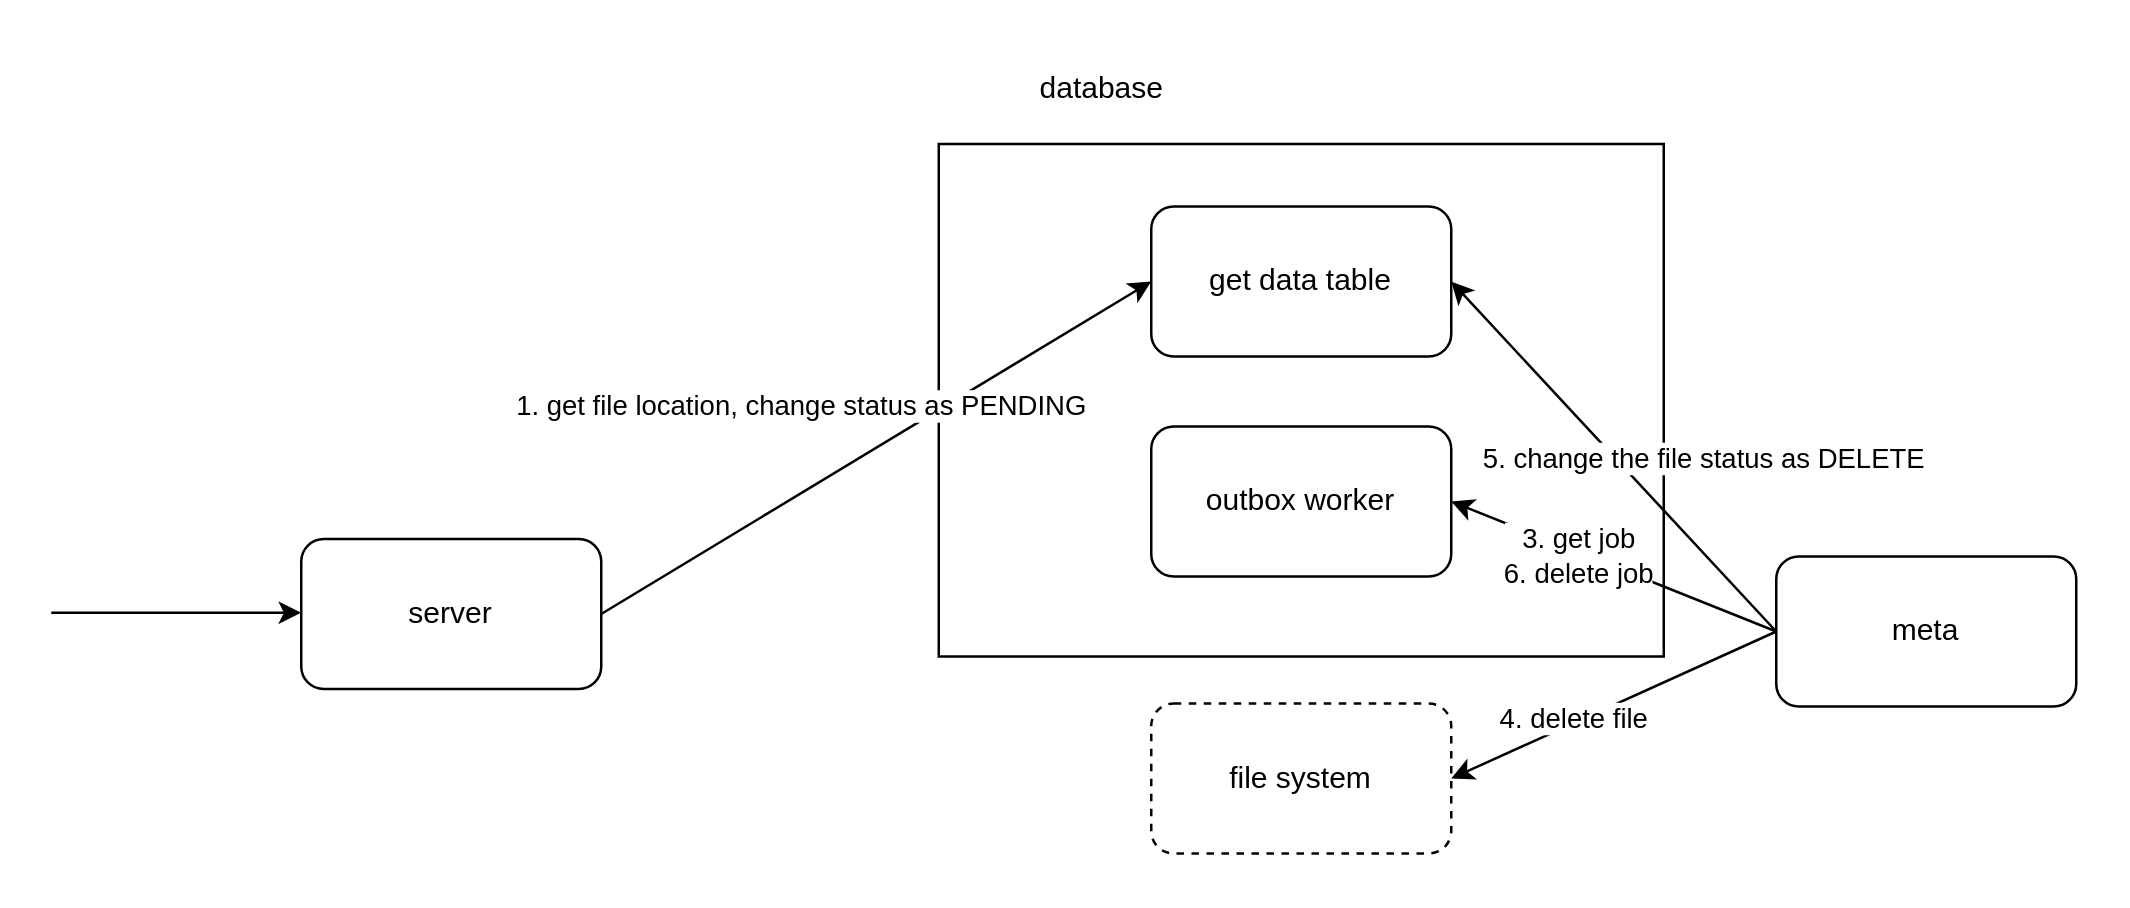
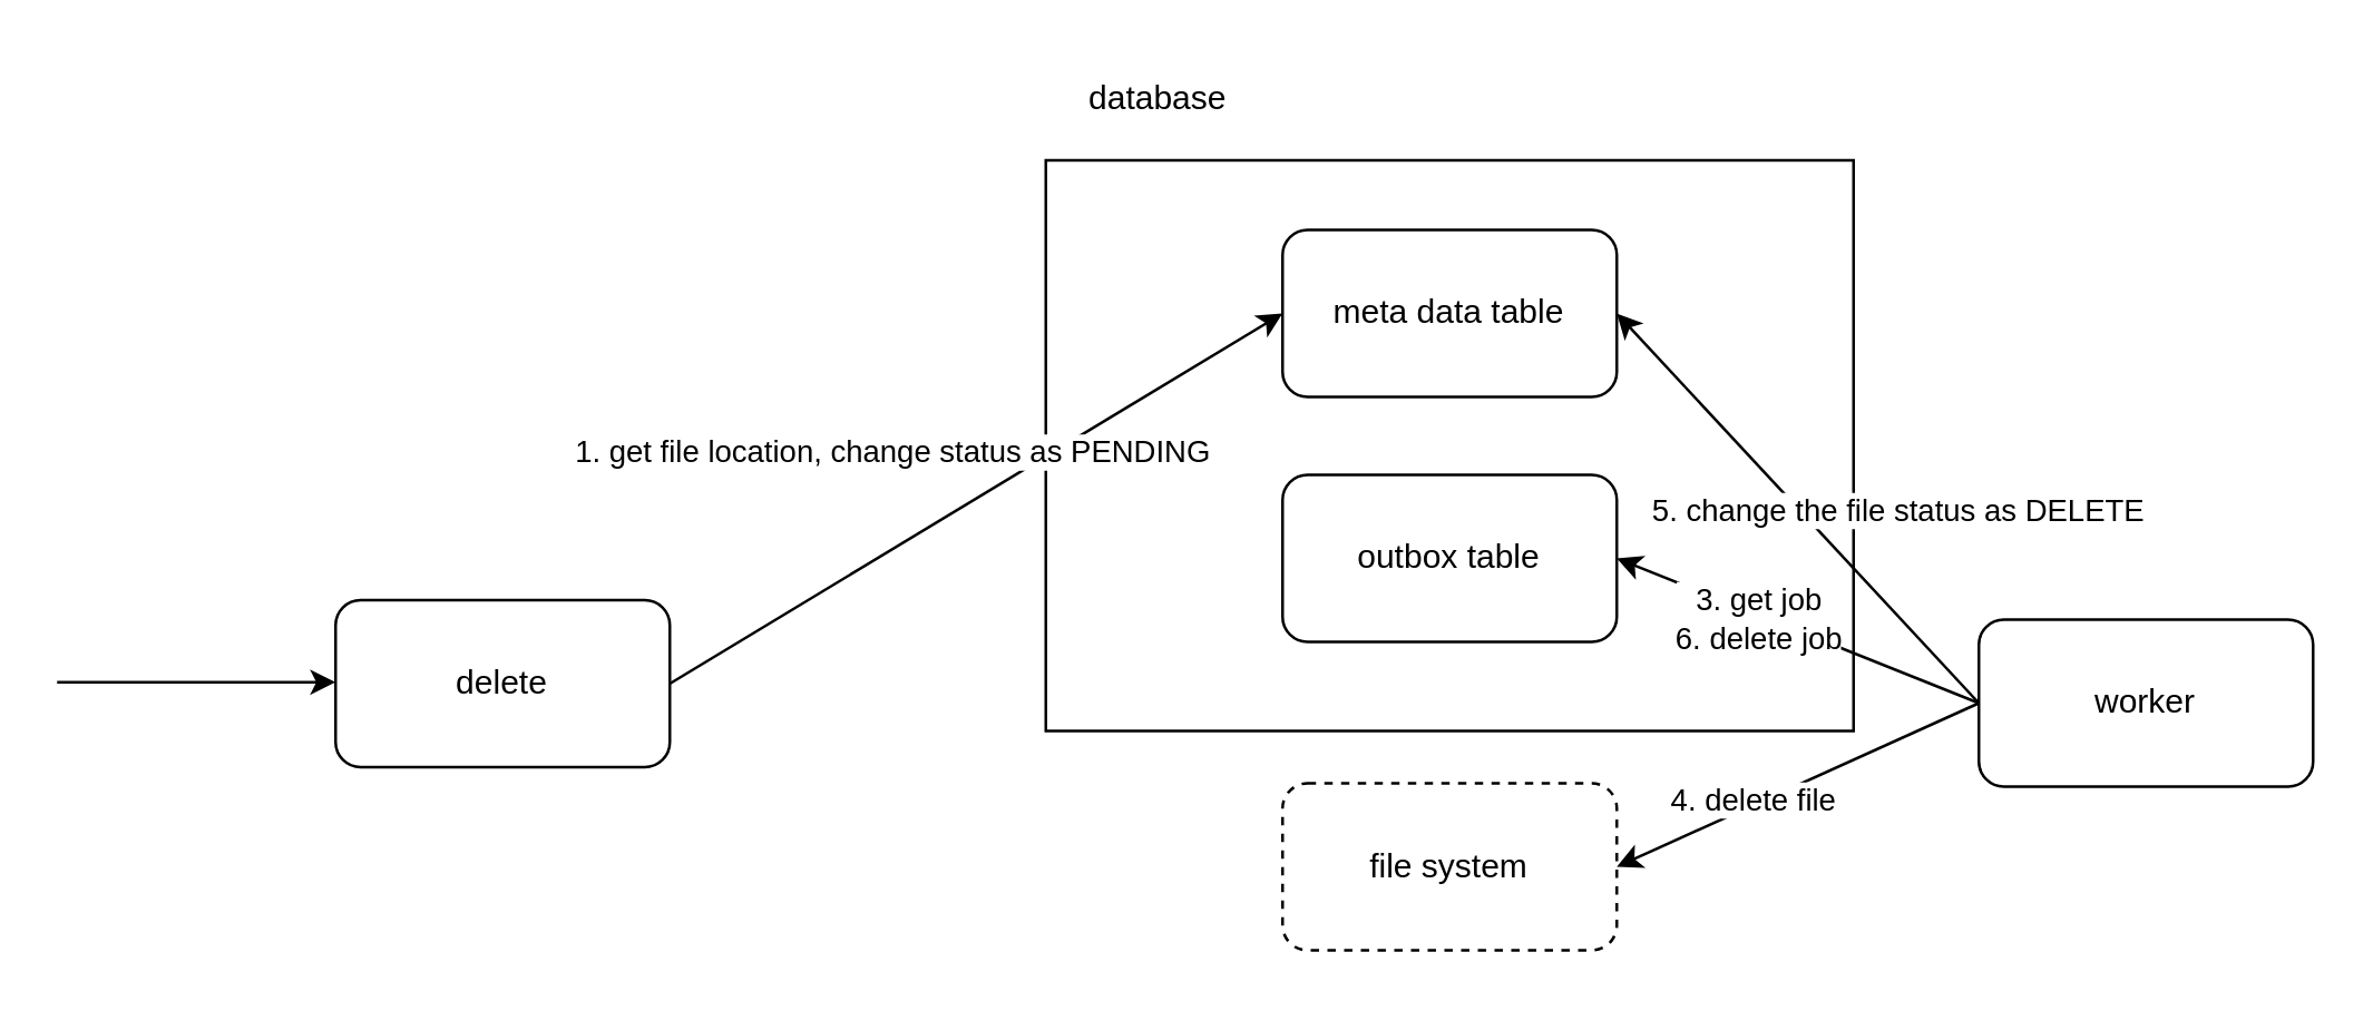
  <mxCell id="0" />
  <mxCell id="1" parent="0" />
  <mxCell id="2" value="" style="whiteSpace=wrap;html=1;" vertex="1" parent="1"><mxGeometry x="375" y="57" width="290" height="205" as="geometry" /></mxCell>
  <mxCell id="3" value="" style="edgeStyle=none;orthogonalLoop=1;jettySize=auto;html=1;rounded=0;" parent="1" edge="1"><mxGeometry width="100" relative="1" as="geometry"><mxPoint x="20" y="244.5" as="sourcePoint" /><mxPoint x="120" y="244.5" as="targetPoint" /><Array as="points" /></mxGeometry></mxCell>
- <mxCell id="4" value="server" style="rounded=1;whiteSpace=wrap;html=1;" parent="1" vertex="1"><mxGeometry x="120" y="215" width="120" height="60" as="geometry" /></mxCell>
- <mxCell id="5" value="get data table" style="rounded=1;whiteSpace=wrap;html=1;" parent="1" vertex="1"><mxGeometry x="460" y="82" width="120" height="60" as="geometry" /></mxCell>
+ <mxCell id="4" value="delete" style="rounded=1;whiteSpace=wrap;html=1;" parent="1" vertex="1"><mxGeometry x="120" y="215" width="120" height="60" as="geometry" /></mxCell>
+ <mxCell id="5" value="meta data table" style="rounded=1;whiteSpace=wrap;html=1;" parent="1" vertex="1"><mxGeometry x="460" y="82" width="120" height="60" as="geometry" /></mxCell>
  <mxCell id="6" value="" style="edgeStyle=none;orthogonalLoop=1;jettySize=auto;html=1;rounded=0;entryX=0;entryY=0.5;entryDx=0;entryDy=0;exitX=1;exitY=0.5;exitDx=0;exitDy=0;" edge="1" parent="1" source="4" target="5"><mxGeometry width="100" relative="1" as="geometry"><mxPoint x="310" y="202" as="sourcePoint" /><mxPoint x="410" y="202" as="targetPoint" /><Array as="points" /></mxGeometry></mxCell>
  <mxCell id="7" value="1. get file location, change status as PENDING" style="edgeLabel;html=1;align=center;verticalAlign=middle;resizable=0;points=[];" vertex="1" connectable="0" parent="6"><mxGeometry x="0.076" y="1" relative="1" as="geometry"><mxPoint x="-38" y="-11" as="offset" /></mxGeometry></mxCell>
- <mxCell id="8" value="outbox worker" style="rounded=1;whiteSpace=wrap;html=1;" vertex="1" parent="1"><mxGeometry x="460" y="170" width="120" height="60" as="geometry" /></mxCell>
- <mxCell id="9" value="meta" style="rounded=1;whiteSpace=wrap;html=1;" vertex="1" parent="1"><mxGeometry x="710" y="222" width="120" height="60" as="geometry" /></mxCell>
+ <mxCell id="8" value="outbox table" style="rounded=1;whiteSpace=wrap;html=1;" vertex="1" parent="1"><mxGeometry x="460" y="170" width="120" height="60" as="geometry" /></mxCell>
+ <mxCell id="9" value="worker" style="rounded=1;whiteSpace=wrap;html=1;" vertex="1" parent="1"><mxGeometry x="710" y="222" width="120" height="60" as="geometry" /></mxCell>
  <mxCell id="10" value="" style="edgeStyle=none;orthogonalLoop=1;jettySize=auto;html=1;rounded=0;exitX=0;exitY=0.5;exitDx=0;exitDy=0;entryX=1;entryY=0.5;entryDx=0;entryDy=0;" edge="1" parent="1" source="9" target="8"><mxGeometry width="100" relative="1" as="geometry"><mxPoint x="580" y="222" as="sourcePoint" /><mxPoint x="680" y="222" as="targetPoint" /><Array as="points" /></mxGeometry></mxCell>
  <mxCell id="11" value="3. get job&lt;div&gt;6. delete job&lt;/div&gt;" style="edgeLabel;html=1;align=center;verticalAlign=middle;resizable=0;points=[];" vertex="1" connectable="0" parent="10"><mxGeometry x="0.214" y="1" relative="1" as="geometry"><mxPoint as="offset" /></mxGeometry></mxCell>
  <mxCell id="12" value="file system" style="rounded=1;whiteSpace=wrap;html=1;dashed=1;" vertex="1" parent="1"><mxGeometry x="460" y="280.8" width="120" height="60" as="geometry" /></mxCell>
  <mxCell id="13" value="" style="edgeStyle=none;orthogonalLoop=1;jettySize=auto;html=1;rounded=0;exitX=0;exitY=0.5;exitDx=0;exitDy=0;entryX=1;entryY=0.5;entryDx=0;entryDy=0;" edge="1" parent="1" source="9" target="12"><mxGeometry width="100" relative="1" as="geometry"><mxPoint x="620" y="282" as="sourcePoint" /><mxPoint x="720" y="282" as="targetPoint" /><Array as="points" /></mxGeometry></mxCell>
  <mxCell id="14" value="4. delete file" style="edgeLabel;html=1;align=center;verticalAlign=middle;resizable=0;points=[];" vertex="1" connectable="0" parent="13"><mxGeometry x="0.242" y="-2" relative="1" as="geometry"><mxPoint as="offset" /></mxGeometry></mxCell>
  <mxCell id="15" value="" style="edgeStyle=none;orthogonalLoop=1;jettySize=auto;html=1;rounded=0;entryX=1;entryY=0.5;entryDx=0;entryDy=0;exitX=0;exitY=0.5;exitDx=0;exitDy=0;" edge="1" parent="1" source="9" target="5"><mxGeometry width="100" relative="1" as="geometry"><mxPoint x="620" y="192" as="sourcePoint" /><mxPoint x="720" y="192" as="targetPoint" /><Array as="points" /></mxGeometry></mxCell>
  <mxCell id="16" value="5. change the file status as DELETE" style="edgeLabel;html=1;align=center;verticalAlign=middle;resizable=0;points=[];" vertex="1" connectable="0" parent="15"><mxGeometry x="-0.108" y="1" relative="1" as="geometry"><mxPoint x="29" y="-8" as="offset" /></mxGeometry></mxCell>
- <mxCell id="17" value="database" style="text;html=1;align=center;verticalAlign=middle;resizable=0;points=[];autosize=1;strokeColor=none;fillColor=none;" vertex="1" parent="1"><mxGeometry x="405" y="20" width="70" height="30" as="geometry" /></mxCell>
+ <mxCell id="17" value="database" style="text;html=1;align=center;verticalAlign=middle;resizable=0;points=[];autosize=1;strokeColor=none;fillColor=none;" vertex="1" parent="1"><mxGeometry x="380" y="20" width="70" height="30" as="geometry" /></mxCell>
